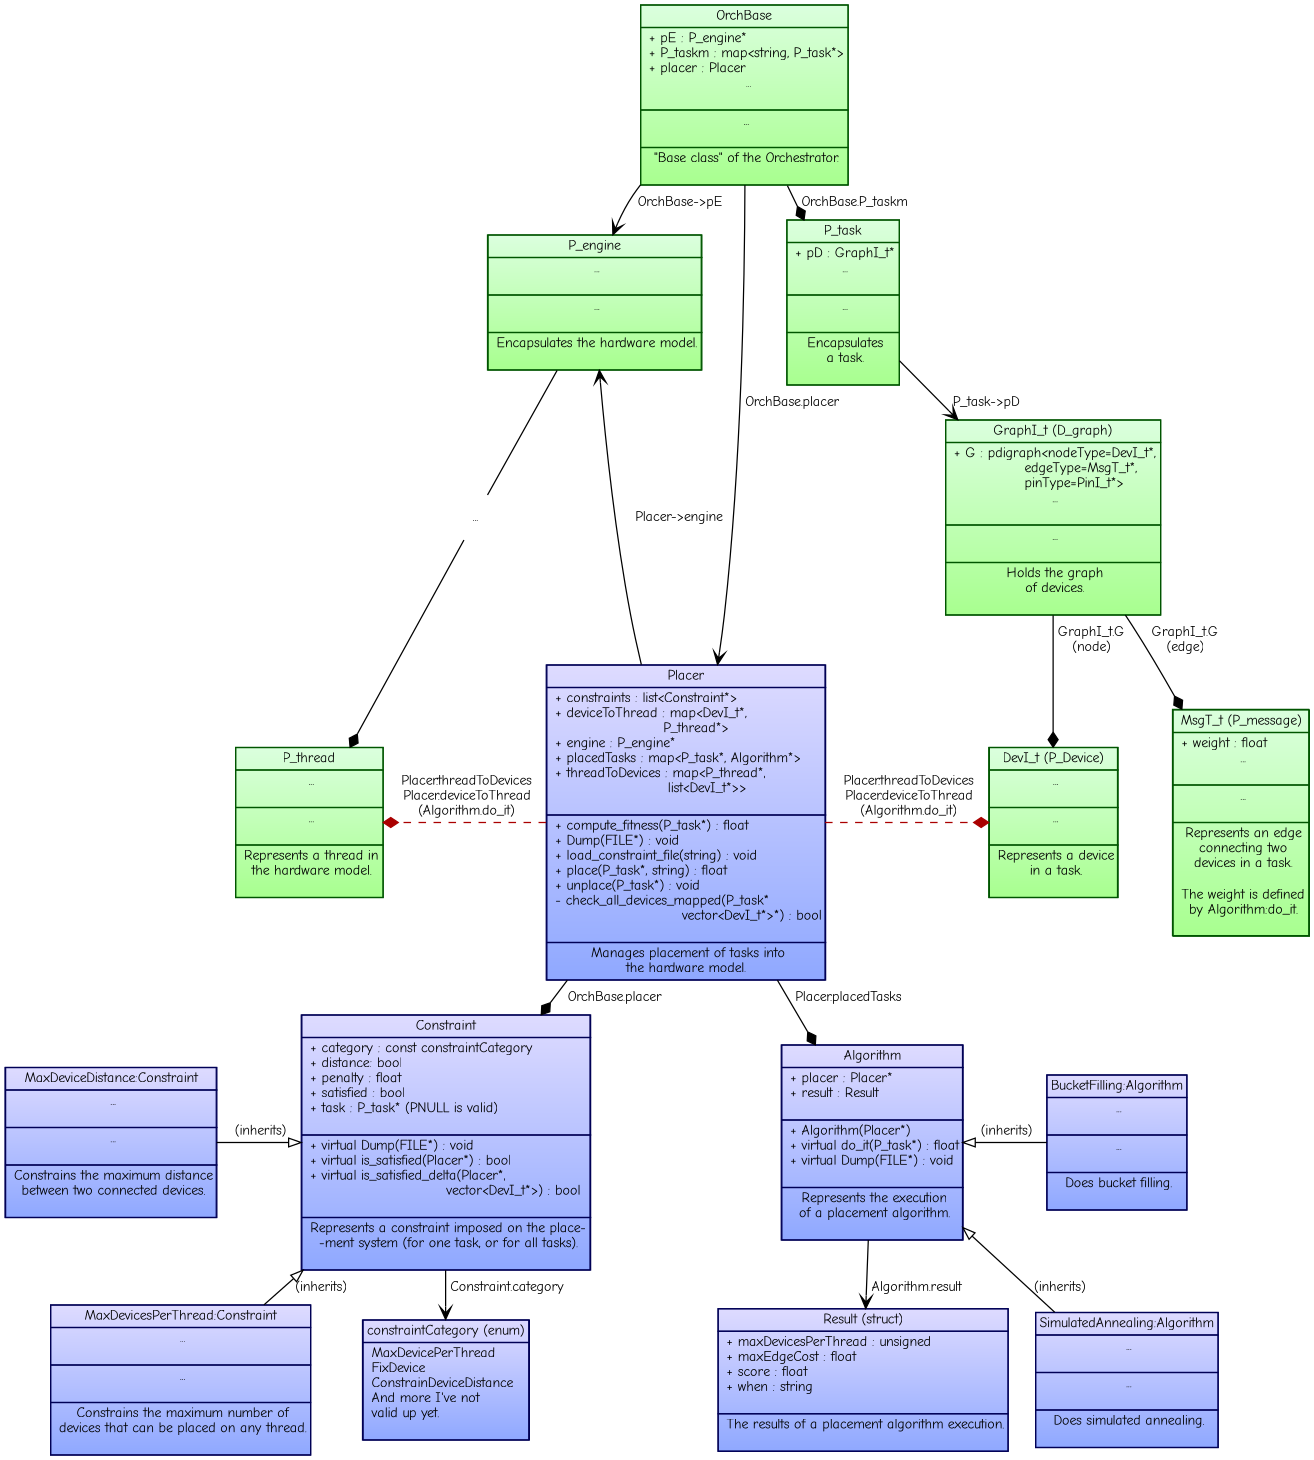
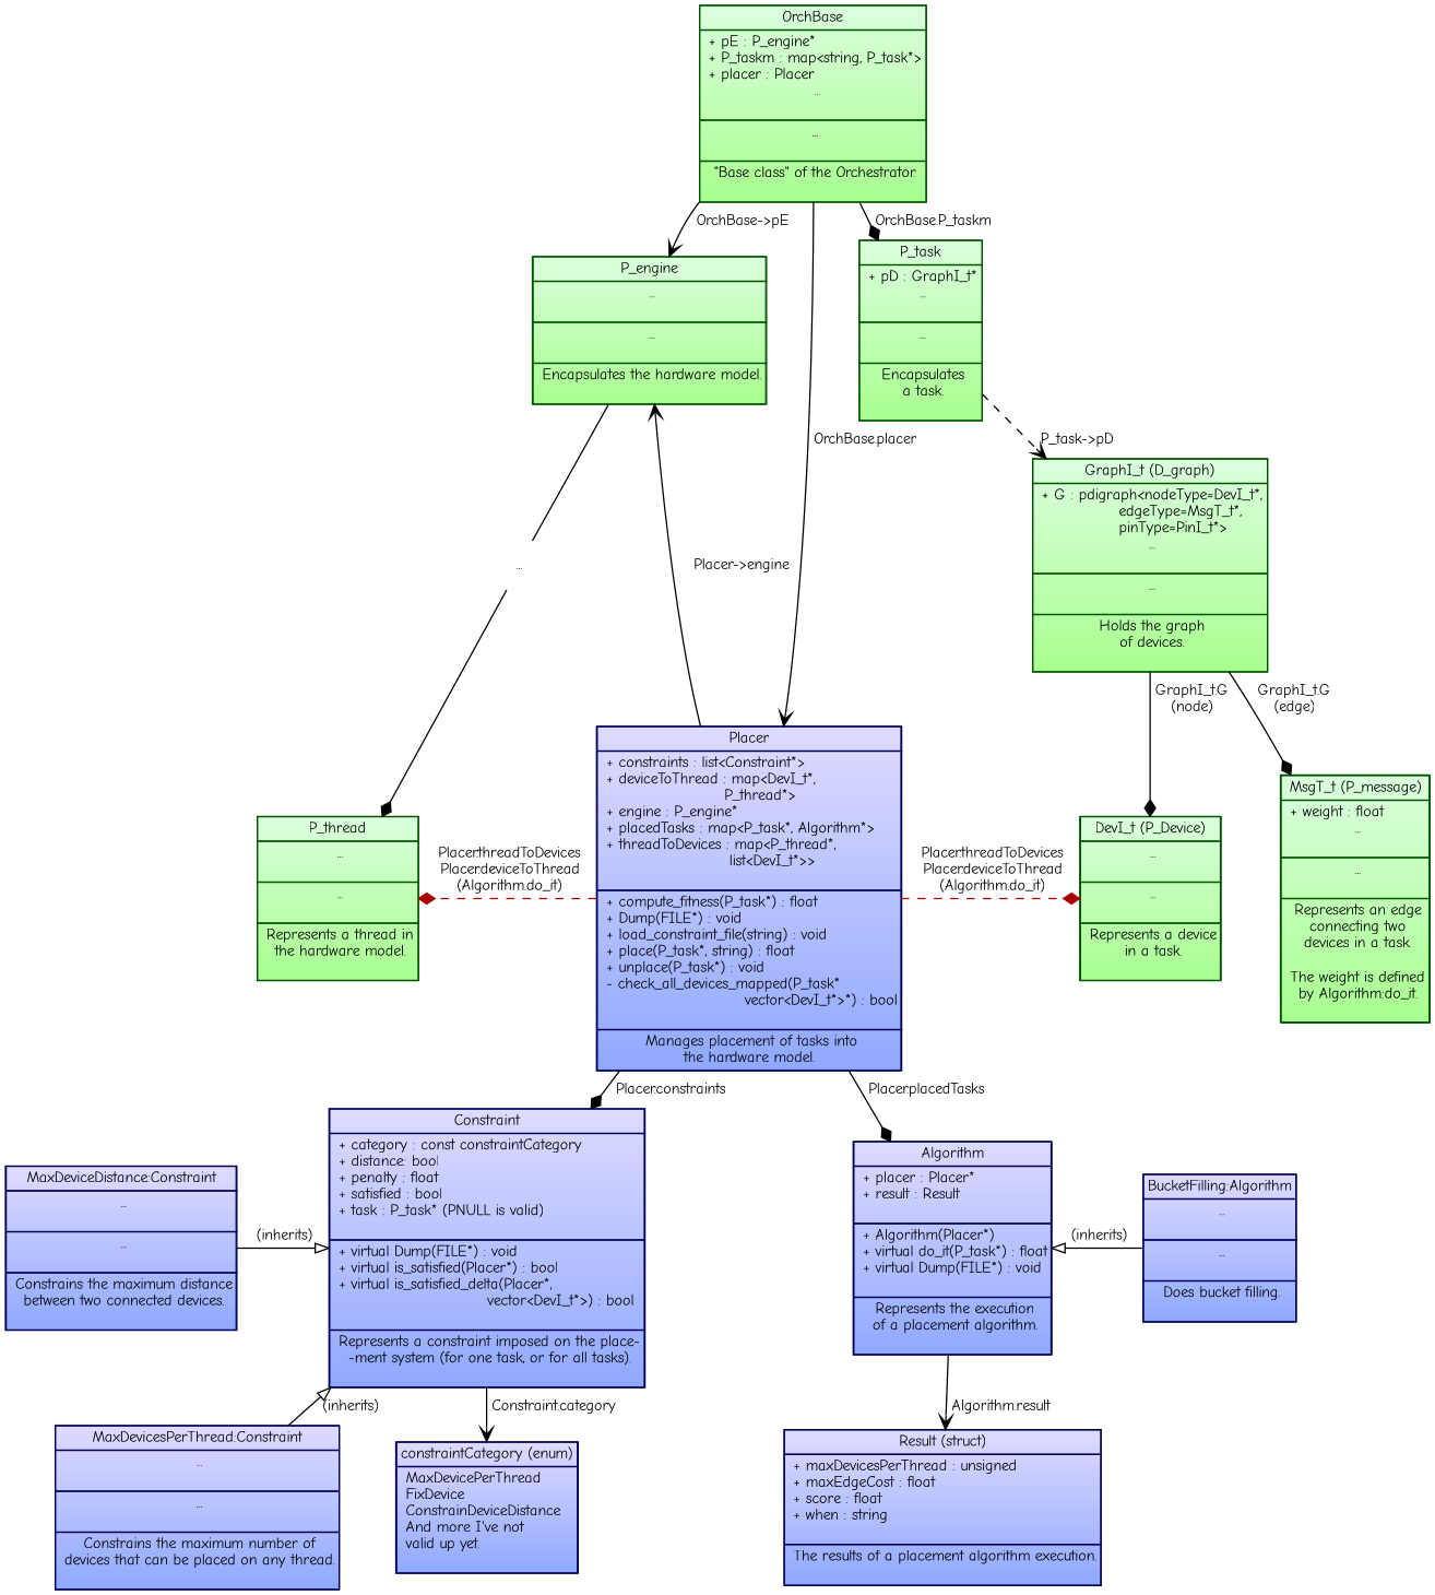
  digraph {
    fontname="Comic Neue"
    fontsize=11
    nodesep=0.3
    rankdir=UD
    ranksep=0.2
    node [color="#000055" fillcolor="#DEDBFF:#8FA8FF" fontname="Comic Neue" fontsize=11 gradientangle=270 margin=0 shape=rect style=filled]
    edge [color="#000000" fontname="Comic Neue" fontsize=11]
    n1 [color="#005500" fillcolor="#DBFFDE:#A8FF8F" label=<<TABLE BORDER="0" CELLBORDER="1" CELLSPACING="0"> <TR><TD>OrchBase</TD></TR> <TR><TD ALIGN="LEFT"> + pE : P_engine*<BR ALIGN="LEFT"/> + P_taskm : map&lt;string, P_task*&gt;<BR ALIGN="LEFT"/> + placer : Placer<BR ALIGN="LEFT"/>  ...<BR ALIGN="TEXT"/> </TD></TR> <TR><TD ALIGN="TEXT"> ...<BR ALIGN="TEXT"/> </TD></TR> <TR><TD ALIGN="TEXT"> "Base class" of the Orchestrator.<BR ALIGN="TEXT"/> </TD></TR></TABLE>>]
    n2 [color="#005500" fillcolor="#DBFFDE:#A8FF8F" label=<<TABLE BORDER="0" CELLBORDER="1" CELLSPACING="0"> <TR><TD>P_engine</TD></TR> <TR><TD ALIGN="TEXT"> ...<BR ALIGN="TEXT"/> </TD></TR> <TR><TD ALIGN="TEXT"> ...<BR ALIGN="TEXT"/> </TD></TR> <TR><TD ALIGN="TEXT"> Encapsulates the hardware model.<BR ALIGN="TEXT"/> </TD></TR></TABLE>>]
    n3 [label=<<TABLE BORDER="0" CELLBORDER="1" CELLSPACING="0"> <TR><TD>Placer</TD></TR> <TR><TD ALIGN="LEFT"> + constraints : list&lt;Constraint*&gt;<BR ALIGN="LEFT"/> + deviceToThread : map&lt;DevI_t*,<BR ALIGN="LEFT"/>                        P_thread*&gt;<BR ALIGN="LEFT"/> + engine : P_engine*<BR ALIGN="LEFT"/> + placedTasks : map&lt;P_task*, Algorithm*&gt;<BR ALIGN="LEFT"/> + threadToDevices : map&lt;P_thread*,<BR ALIGN="LEFT"/>                         list&lt;DevI_t*&gt;&gt;<BR ALIGN="LEFT"/> </TD></TR> <TR><TD ALIGN="LEFT"> + compute_fitness(P_task*) : float<BR ALIGN="LEFT"/> + Dump(FILE*) : void<BR ALIGN="LEFT"/> + load_constraint_file(string) : void<BR ALIGN="LEFT"/> + place(P_task*, string) : float<BR ALIGN="LEFT"/> + unplace(P_task*) : void<BR ALIGN="LEFT"/> - check_all_devices_mapped(P_task*<BR ALIGN="LEFT"/>                            vector&lt;DevI_t*&gt;*) : bool<BR ALIGN="LEFT"/> </TD></TR> <TR><TD ALIGN="TEXT"> Manages placement of tasks into<BR ALIGN="TEXT"/> the hardware model. </TD></TR></TABLE>>]
    n4 [color="#005500" fillcolor="#DBFFDE:#A8FF8F" label=<<TABLE BORDER="0" CELLBORDER="1" CELLSPACING="0"> <TR><TD>P_task</TD></TR> <TR><TD ALIGN="TEXT"> + pD : GraphI_t*<BR ALIGN="LEFT"/> ...<BR ALIGN="TEXT"/> </TD></TR> <TR><TD ALIGN="TEXT"> ...<BR ALIGN="TEXT"/> </TD></TR> <TR><TD ALIGN="TEXT"> Encapsulates<BR ALIGN="TEXT"/> a task.<BR ALIGN="TEXT"/> </TD></TR></TABLE>>]
    n5 [color="#005500" fillcolor="#DBFFDE:#A8FF8F" label=<<TABLE BORDER="0" CELLBORDER="1" CELLSPACING="0"> <TR><TD>GraphI_t (D_graph)</TD></TR> <TR><TD ALIGN="TEXT"> + G : pdigraph&lt;nodeType=DevI_t*,<BR ALIGN="LEFT"/>                edgeType=MsgT_t*,<BR ALIGN="LEFT"/>                pinType=PinI_t*&gt;<BR ALIGN="LEFT"/> ...<BR ALIGN="TEXT"/> </TD></TR> <TR><TD ALIGN="TEXT"> ...<BR ALIGN="TEXT"/> </TD></TR> <TR><TD ALIGN="TEXT"> Holds the graph<BR ALIGN="TEXT"/> of devices.<BR ALIGN="TEXT"/> </TD></TR></TABLE>>]
    n6 [label=<<TABLE BORDER="0" CELLBORDER="1" CELLSPACING="0"> <TR><TD>Constraint</TD></TR> <TR><TD ALIGN="LEFT"> + category : const constraintCategory<BR ALIGN="LEFT"/> + distance: bool<BR ALIGN="LEFT"/> + penalty : float<BR ALIGN="LEFT"/> + satisfied : bool<BR ALIGN="LEFT"/> + task : P_task* (PNULL is valid)<BR ALIGN="LEFT"/> </TD></TR> <TR><TD ALIGN="LEFT"> + virtual Dump(FILE*) : void<BR ALIGN="LEFT"/> + virtual is_satisfied(Placer*) : bool<BR ALIGN="LEFT"/> + virtual is_satisfied_delta(Placer*,<BR ALIGN="LEFT"/>                              vector&lt;DevI_t*&gt;) : bool<BR ALIGN="LEFT"/> </TD></TR> <TR><TD ALIGN="TEXT"> Represents a constraint imposed on the place-<BR ALIGN="TEXT"/> -ment system (for one task, or for all tasks).<BR ALIGN="TEXT"/> </TD></TR></TABLE>>]
    n7 [label=<<TABLE BORDER="0" CELLBORDER="1" CELLSPACING="0"> <TR><TD>constraintCategory (enum)</TD></TR> <TR><TD ALIGN="LEFT"> MaxDevicePerThread<BR ALIGN="LEFT"/> FixDevice<BR ALIGN="LEFT"/> ConstrainDeviceDistance<BR ALIGN="LEFT"/> And more I've not<BR ALIGN="LEFT"/> valid up yet.<BR ALIGN="LEFT"/> </TD></TR></TABLE>>]
    n8 [label=<<TABLE BORDER="0" CELLBORDER="1" CELLSPACING="0"> <TR><TD>Algorithm</TD></TR> <TR><TD ALIGN="LEFT"> + placer : Placer*<BR ALIGN="LEFT"/> + result : Result<BR ALIGN="LEFT"/> </TD></TR> <TR><TD ALIGN="LEFT"> + Algorithm(Placer*)<BR ALIGN="LEFT"/> + virtual do_it(P_task*) : float<BR ALIGN="LEFT"/> + virtual Dump(FILE*) : void<BR ALIGN="LEFT"/> </TD></TR> <TR><TD ALIGN="TEXT"> Represents the execution<BR ALIGN="TEXT"/> of a placement algorithm.<BR ALIGN="TEXT"/> </TD></TR></TABLE>>]
    n9 [label=<<TABLE BORDER="0" CELLBORDER="1" CELLSPACING="0"> <TR><TD>Result (struct)</TD></TR> <TR><TD ALIGN="LEFT"> + maxDevicesPerThread : unsigned<BR ALIGN="LEFT"/> + maxEdgeCost : float<BR ALIGN="LEFT"/> + score : float<BR ALIGN="LEFT"/> + when : string<BR ALIGN="LEFT"/> </TD></TR> <TR><TD ALIGN="TEXT"> The results of a placement algorithm execution.<BR ALIGN="TEXT"/> </TD></TR></TABLE>>]
    n10 [color="#FFFFFF" fillcolor="#FFFFFF" label="..."]
    n11 [color="#005500" fillcolor="#DBFFDE:#A8FF8F" label=<<TABLE BORDER="0" CELLBORDER="1" CELLSPACING="0"> <TR><TD>P_thread</TD></TR> <TR><TD ALIGN="TEXT"> ...<BR ALIGN="TEXT"/> </TD></TR> <TR><TD ALIGN="TEXT"> ...<BR ALIGN="TEXT"/> </TD></TR> <TR><TD ALIGN="TEXT"> Represents a thread in<BR ALIGN="TEXT"/> the hardware model.<BR ALIGN="TEXT"/> </TD></TR></TABLE>>]
    n12 [color="#005500" fillcolor="#DBFFDE:#A8FF8F" label=<<TABLE BORDER="0" CELLBORDER="1" CELLSPACING="0"> <TR><TD>DevI_t (P_Device)</TD></TR> <TR><TD ALIGN="TEXT"> ...<BR ALIGN="TEXT"/> </TD></TR> <TR><TD ALIGN="TEXT"> ...<BR ALIGN="TEXT"/> </TD></TR> <TR><TD ALIGN="TEXT"> Represents a device<BR ALIGN="TEXT"/> in a task.<BR ALIGN="TEXT"/> </TD></TR></TABLE>>]
    n13 [color="#005500" fillcolor="#DBFFDE:#A8FF8F" label=<<TABLE BORDER="0" CELLBORDER="1" CELLSPACING="0">            <TR><TD>MsgT_t (P_message)</TD></TR> <TR><TD ALIGN="TEXT"> + weight : float<BR ALIGN="LEFT"/> ...<BR ALIGN="TEXT"/> </TD></TR> <TR><TD ALIGN="TEXT"> ...<BR ALIGN="TEXT"/> </TD></TR> <TR><TD ALIGN="TEXT"> Represents an edge<BR ALIGN="TEXT"/> connecting two<BR ALIGN="TEXT"/> devices in a task.<BR ALIGN="TEXT"/><BR ALIGN="TEXT"/> The weight is defined<BR ALIGN="TEXT"/> by Algorithm:do_it.<BR ALIGN="TEXT"/> </TD></TR></TABLE>>]
    n14 [label=<<TABLE BORDER="0" CELLBORDER="1" CELLSPACING="0"> <TR><TD>MaxDeviceDistance:Constraint</TD></TR> <TR><TD ALIGN="TEXT"> ...<BR ALIGN="TEXT"/> </TD></TR> <TR><TD ALIGN="TEXT"> ...<BR ALIGN="TEXT"/> </TD></TR> <TR><TD ALIGN="TEXT"> Constrains the maximum distance<BR ALIGN="TEXT"/> between two connected devices.<BR ALIGN="TEXT"/> </TD></TR></TABLE>>]
    n15 [label=<<TABLE BORDER="0" CELLBORDER="1" CELLSPACING="0"> <TR><TD>MaxDevicesPerThread:Constraint</TD></TR> <TR><TD ALIGN="TEXT"> ...<BR ALIGN="TEXT"/> </TD></TR> <TR><TD ALIGN="TEXT"> ...<BR ALIGN="TEXT"/> </TD></TR> <TR><TD ALIGN="TEXT"> Constrains the maximum number of<BR ALIGN="TEXT"/> devices that can be placed on any thread.<BR ALIGN="TEXT"/> </TD></TR></TABLE>>]
    n16 [label=<<TABLE BORDER="0" CELLBORDER="1" CELLSPACING="0"> <TR><TD>BucketFilling:Algorithm</TD></TR> <TR><TD ALIGN="TEXT"> ...<BR ALIGN="TEXT"/> </TD></TR> <TR><TD ALIGN="TEXT"> ...<BR ALIGN="TEXT"/> </TD></TR> <TR><TD ALIGN="TEXT"> Does bucket filling.<BR ALIGN="TEXT"/> </TD></TR></TABLE>>]
-   n17 [label=<<TABLE BORDER="0" CELLBORDER="1" CELLSPACING="0"> <TR><TD>SimulatedAnnealing:Algorithm</TD></TR> <TR><TD ALIGN="TEXT"> ...<BR ALIGN="TEXT"/> </TD></TR> <TR><TD ALIGN="TEXT"> ...<BR ALIGN="TEXT"/> </TD></TR> <TR><TD ALIGN="TEXT"> Does simulated annealing.<BR ALIGN="TEXT"/> </TD></TR></TABLE>>]
    placeholder_1 [style=invis]
    placeholder_2 [style=invis]
    subgraph sub_1 {
      n1
      n2
      n3
      n4
      n5
      n6
      n7
      n8
      n9
    }
    subgraph sub_2 {
      n10
    }
    subgraph sub_3 {
      n2
      n10
    }
    subgraph sub_4 {
      n10
      n11
    }
    subgraph sub_5 {
      n1
      n4
      n5
      n6
      n8
      n13
      subgraph sub_6 {
        n3
        n11
        n12
      }
    }
    subgraph sub_7 {
      n6
      n8
      n14
      n15
      n16
-     n17
    }
    subgraph sub_8 {
      rank=same
      rankdir=LR
      n2
      n4
    }
    subgraph sub_9 {
      rank=same
      rankdir=LR
      n3
      n11
      n12
      n13
    }
    subgraph sub_10 {
      rank=same
      rankdir=LR
      n6
      n8
      n14
      n16
      placeholder_1
    }
    subgraph sub_11 {
      n3
      n14
      n15
      n16
-     n17
      placeholder_1
      placeholder_2
    }
    n1 -> n2 [arrowhead=vee label=" OrchBase->pE"]
    n1 -> n3 [arrowhead=vee label=" OrchBase.placer"]
    n1 -> n4 [arrowhead=diamond label=" OrchBase.P_taskm"]
    n2 -> n4 [style=invis]
    n2 -> n10 [arrowhead=none]
    n3 -> n2 [arrowhead=vee label=" Placer->engine"]
-   n3 -> n6 [arrowhead=diamond label=" OrchBase.placer"]
+   n3 -> n6 [arrowhead=diamond label=" Placer.constraints"]
    n3 -> n8 [arrowhead=diamond label=" Placer.placedTasks"]
    n3 -> n11 [arrowhead=diamond color="#AA0000" constraint=false label=" Placer.threadToDevices\n Placer.deviceToThread\n (Algorithm.do_it)" style=dashed]
    n3 -> n12 [arrowhead=diamond color="#AA0000" constraint=false label=" Placer.threadToDevices\n Placer.deviceToThread\n (Algorithm.do_it)" style=dashed]
    n3 -> n12 [style=invis]
    n3 -> placeholder_1 [style=invis]
-   n4 -> n5 [arrowhead=vee label=" P_task->pD"]
+   n4 -> n5 [arrowhead=vee label=" P_task->pD" style=dashed]
    n5 -> n12 [arrowhead=diamond label=" GraphI_t.G\n (node)"]
    n5 -> n13 [arrowhead=diamond label=" GraphI_t.G\n (edge)"]
    n6 -> n7 [arrowhead=vee label=" Constraint.category"]
    n6 -> placeholder_1 [style=invis]
    n8 -> n9 [arrowhead=vee label=" Algorithm.result"]
    n8 -> n16 [arrowhead=onormal arrowtail=onormal dir=back label=" (inherits)"]
    n8 -> n16 [style=invis]
    n10 -> n11 [arrowhead=diamond]
    n11 -> n3 [style=invis]
    n12 -> n13 [style=invis]
    n14 -> n6 [arrowhead=onormal label=" (inherits)"]
    n14 -> n6 [style=invis]
    n14 -> n15 [style=invis]
    n15 -> n6 [arrowhead=onormal label=" (inherits)"]
-   n16 -> n17 [style=invis]
-   n17 -> n8 [arrowhead=onormal label=" (inherits)"]
    placeholder_1 -> n8 [style=invis]
    placeholder_1 -> placeholder_2 [style=invis]
  }
